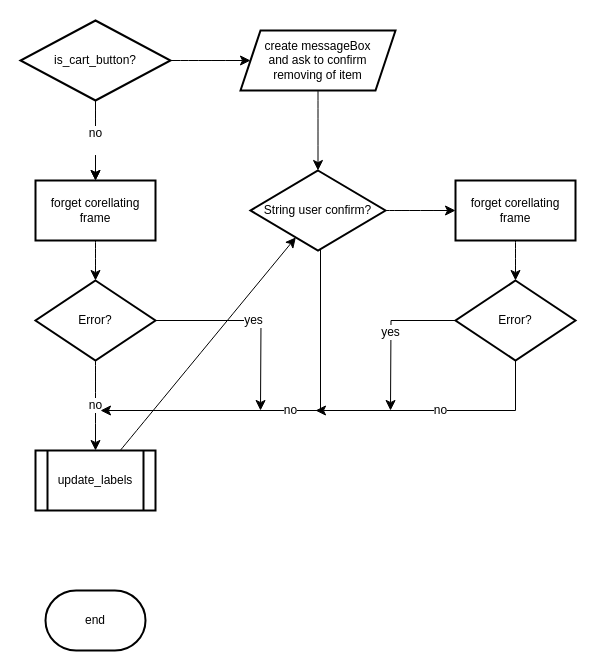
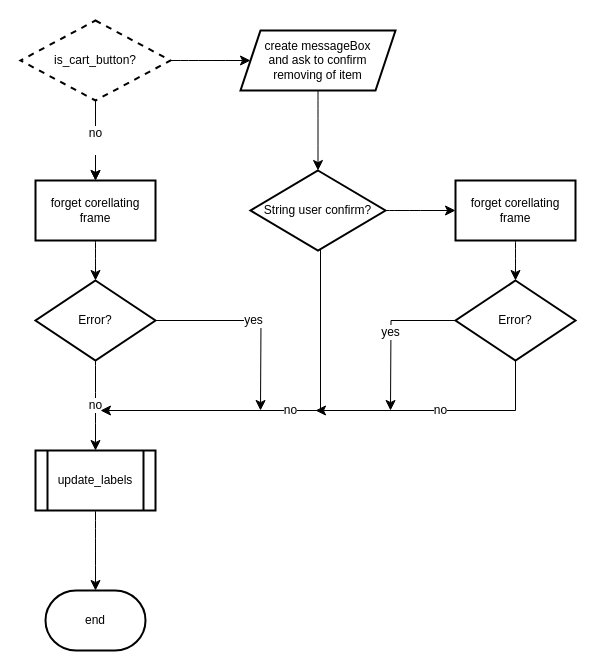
  <mxCell id="0" />
  <mxCell id="1" parent="0" />
  <mxCell id="2" value="end" style="strokeWidth=2;html=1;shape=mxgraph.flowchart.terminator;whiteSpace=wrap;" vertex="1" parent="1"><mxGeometry x="45" y="590" width="100" height="60" as="geometry" /></mxCell>
  <mxCell id="3" value="" style="edgeStyle=none;curved=1;rounded=0;orthogonalLoop=1;jettySize=auto;html=1;fontSize=12;startSize=8;endSize=8;" edge="1" parent="1" source="6" target="8"><mxGeometry relative="1" as="geometry" /></mxCell>
  <mxCell id="4" value="&lt;div&gt;no&lt;/div&gt;&lt;div&gt;&lt;br&gt;&lt;/div&gt;" style="edgeStyle=none;curved=1;rounded=0;orthogonalLoop=1;jettySize=auto;html=1;fontSize=12;startSize=8;endSize=8;" edge="1" parent="1" source="6" target="8"><mxGeometry relative="1" as="geometry" /></mxCell>
  <mxCell id="5" value="" style="edgeStyle=none;curved=1;rounded=0;orthogonalLoop=1;jettySize=auto;html=1;fontSize=12;startSize=8;endSize=8;" edge="1" parent="1" source="6" target="15"><mxGeometry relative="1" as="geometry" /></mxCell>
- <mxCell id="6" value="is_cart_button?" style="rhombus;whiteSpace=wrap;html=1;strokeWidth=2;" vertex="1" parent="1"><mxGeometry x="20" y="20" width="150" height="80" as="geometry" /></mxCell>
+ <mxCell id="6" value="is_cart_button?" style="rhombus;whiteSpace=wrap;html=1;strokeWidth=2;dashed=1;" vertex="1" parent="1"><mxGeometry x="20" y="20" width="150" height="80" as="geometry" /></mxCell>
  <mxCell id="7" value="" style="edgeStyle=none;curved=1;rounded=0;orthogonalLoop=1;jettySize=auto;html=1;fontSize=12;startSize=8;endSize=8;" edge="1" parent="1" source="8" target="11"><mxGeometry relative="1" as="geometry" /></mxCell>
  <mxCell id="8" value="forget corellating frame " style="whiteSpace=wrap;html=1;strokeWidth=2;" vertex="1" parent="1"><mxGeometry x="35" y="180" width="120" height="60" as="geometry" /></mxCell>
  <mxCell id="9" value="&lt;div&gt;no&lt;/div&gt;" style="edgeStyle=none;curved=1;rounded=0;orthogonalLoop=1;jettySize=auto;html=1;fontSize=12;startSize=8;endSize=8;" edge="1" parent="1" source="11" target="13"><mxGeometry relative="1" as="geometry" /></mxCell>
  <mxCell id="10" value="yes" style="edgeStyle=orthogonalEdgeStyle;rounded=0;orthogonalLoop=1;jettySize=auto;html=1;fontSize=12;startSize=8;endSize=8;" edge="1" parent="1" source="11"><mxGeometry relative="1" as="geometry"><mxPoint x="260" y="410" as="targetPoint" /></mxGeometry></mxCell>
  <mxCell id="11" value="Error?" style="rhombus;whiteSpace=wrap;html=1;strokeWidth=2;" vertex="1" parent="1"><mxGeometry x="35" y="280" width="120" height="80" as="geometry" /></mxCell>
- <mxCell id="12" value="" style="edgeStyle=none;curved=1;rounded=0;orthogonalLoop=1;jettySize=auto;html=1;fontSize=12;startSize=8;endSize=8;" edge="1" parent="1" source="13" target="18"><mxGeometry relative="1" as="geometry" /></mxCell>
+ <mxCell id="12" value="" style="edgeStyle=none;curved=1;rounded=0;orthogonalLoop=1;jettySize=auto;html=1;fontSize=12;startSize=8;endSize=8;" edge="1" parent="1" source="13" target="2"><mxGeometry relative="1" as="geometry" /></mxCell>
  <mxCell id="13" value="update_labels" style="shape=process;whiteSpace=wrap;html=1;backgroundOutline=1;strokeWidth=2;" vertex="1" parent="1"><mxGeometry x="35" y="450" width="120" height="60" as="geometry" /></mxCell>
  <mxCell id="14" value="" style="edgeStyle=none;curved=1;rounded=0;orthogonalLoop=1;jettySize=auto;html=1;fontSize=12;startSize=8;endSize=8;" edge="1" parent="1" source="15" target="18"><mxGeometry relative="1" as="geometry" /></mxCell>
  <mxCell id="15" value="&lt;div&gt;create messageBox&lt;/div&gt;&lt;div&gt;and ask to confirm&lt;/div&gt;&lt;div&gt;removing of item&lt;br&gt;&lt;/div&gt;" style="shape=parallelogram;perimeter=parallelogramPerimeter;whiteSpace=wrap;html=1;fixedSize=1;strokeWidth=2;" vertex="1" parent="1"><mxGeometry x="240" y="30" width="155" height="60" as="geometry" /></mxCell>
  <mxCell id="16" value="&lt;div&gt;no&lt;/div&gt;" style="edgeStyle=orthogonalEdgeStyle;rounded=0;orthogonalLoop=1;jettySize=auto;html=1;fontSize=12;startSize=8;endSize=8;" edge="1" parent="1" source="18"><mxGeometry relative="1" as="geometry"><mxPoint x="100" y="410" as="targetPoint" /><Array as="points"><mxPoint x="320" y="410" /></Array></mxGeometry></mxCell>
  <mxCell id="17" value="" style="edgeStyle=none;curved=1;rounded=0;orthogonalLoop=1;jettySize=auto;html=1;fontSize=12;startSize=8;endSize=8;" edge="1" parent="1" source="18" target="20"><mxGeometry relative="1" as="geometry" /></mxCell>
  <mxCell id="18" value="String user confirm?" style="rhombus;whiteSpace=wrap;html=1;strokeWidth=2;" vertex="1" parent="1"><mxGeometry x="250" y="170" width="135" height="80" as="geometry" /></mxCell>
  <mxCell id="19" value="" style="edgeStyle=none;curved=1;rounded=0;orthogonalLoop=1;jettySize=auto;html=1;fontSize=12;startSize=8;endSize=8;" edge="1" parent="1" source="20" target="23"><mxGeometry relative="1" as="geometry" /></mxCell>
  <mxCell id="20" value="forget corellating frame " style="whiteSpace=wrap;html=1;strokeWidth=2;" vertex="1" parent="1"><mxGeometry x="455" y="180" width="120" height="60" as="geometry" /></mxCell>
  <mxCell id="21" value="&lt;div&gt;no&lt;/div&gt;" style="edgeStyle=orthogonalEdgeStyle;rounded=0;orthogonalLoop=1;jettySize=auto;html=1;fontSize=12;startSize=8;endSize=8;" edge="1" parent="1" source="23"><mxGeometry relative="1" as="geometry"><mxPoint x="315" y="410" as="targetPoint" /><Array as="points"><mxPoint x="515" y="410" /></Array></mxGeometry></mxCell>
  <mxCell id="22" value="yes" style="edgeStyle=orthogonalEdgeStyle;rounded=0;orthogonalLoop=1;jettySize=auto;html=1;fontSize=12;startSize=8;endSize=8;" edge="1" parent="1" source="23"><mxGeometry relative="1" as="geometry"><mxPoint x="390" y="410" as="targetPoint" /></mxGeometry></mxCell>
  <mxCell id="23" value="Error?" style="rhombus;whiteSpace=wrap;html=1;strokeWidth=2;" vertex="1" parent="1"><mxGeometry x="455" y="280" width="120" height="80" as="geometry" /></mxCell>
